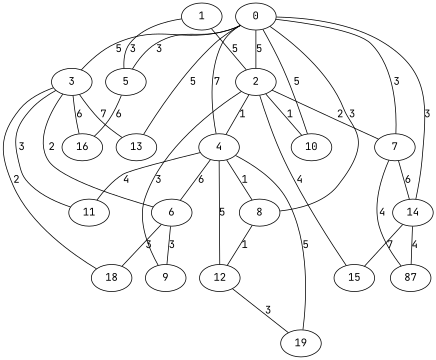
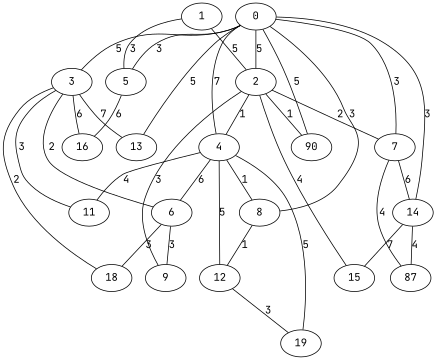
  graph {
    fontname="JetBrains Mono"
    node [fontname="JetBrains Mono" habit=9 x=7 y=7]
    edge [fontname="JetBrains Mono" weight=3]
    0 [habit=3 x=5 y=4]
    2 [habit=2 x=4 y=5]
    3 [habit=5 x=8 y=5]
    4 [habit=3 x=4]
    5 [habit=5 y=3]
    7 [x=3 y=3]
    8 [habit=1 x=3]
-   10 [habit=8 x=4 y=3]
+   10 [habit=8 x=4 y=3 label=90]
    13 [base=1 habit=4 y=2]
    14 [habit=6 x=3 y=2]
    9 [habit=2 x=6]
    15 [base=2 habit=5 x=1 y=5]
    6 [x=8]
    11 [y=8]
    16 [x=10 y=3]
    18 [habit=7 x=9]
    12 [habit=3 x=2 y=8]
    19 [habit=8 x=3 y=10]
    n19 [habit=1 label=87 x=1 y=1]
    1 [habit=4 y=4]
    0 -- 2 [label=5 weight=5]
    0 -- 3 [label=5 weight=5]
    0 -- 4 [label=7 weight=7]
    0 -- 5 [label=3]
    0 -- 7 [label=3]
    0 -- 8 [label=3]
    0 -- 10 [label=5 weight=5]
    0 -- 13 [label=5 weight=5]
    0 -- 14 [label=3]
    2 -- 4 [label=1 weight=1]
    2 -- 7 [label=2 weight=2]
    2 -- 10 [label=1 weight=1]
    2 -- 9 [label=3]
    2 -- 15 [label=4 weight=4]
    3 -- 13 [label=7 weight=7]
    3 -- 6 [label=2 weight=2]
    3 -- 11 [label=3]
    3 -- 16 [label=6 weight=6]
    3 -- 18 [label=2 weight=2]
    4 -- 8 [label=1 weight=1]
    4 -- 6 [label=6 weight=6]
    4 -- 11 [label=4 weight=4]
    4 -- 12 [label=5 weight=5]
    4 -- 19 [label=5 weight=5]
    5 -- 16 [label=6 weight=6]
    7 -- 14 [label=6 weight=6]
    7 -- n19 [label=4 weight=4]
    8 -- 12 [label=1 weight=1]
    14 -- 15 [label=7 weight=7]
    14 -- n19 [label=4 weight=4]
    6 -- 9 [label=3]
    6 -- 18 [label=3]
    12 -- 19 [label=3]
    1 -- 2 [label=5 weight=5]
    1 -- 5 [label=3]
  }
